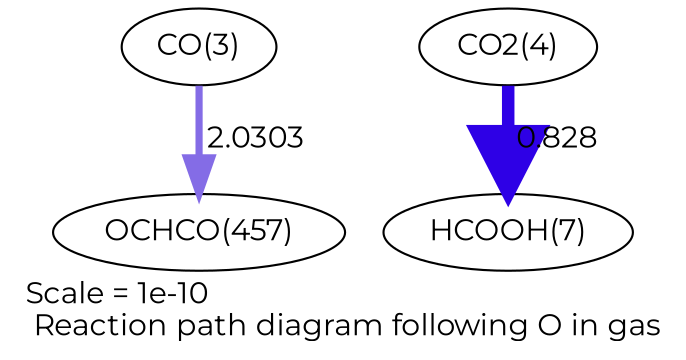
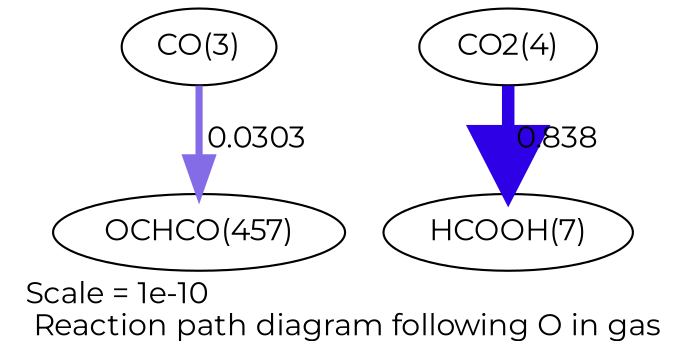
  digraph {
    fontname=Montserrat
    label="Scale = 1e-10\l Reaction path diagram following O in gas"
    node [fontname=Montserrat]
    edge [fontname=Montserrat]
    n1 [label="CO(3)"]
    n2 [label="OCHCO(457)"]
    n3 [label="CO2(4)"]
    n4 [label="HCOOH(7)"]
-   n1 -> n2 [arrowsize=1.68 color="0.7, 0.53, 0.9" label=" 2.0303" penwidth=3.36]
-   n3 -> n4 [arrowsize=2.93 color="0.7, 1.33, 0.9" label=" 0.828" penwidth=5.86]
+   n1 -> n2 [arrowsize=1.68 color="0.7, 0.53, 0.9" label=" 0.0303" penwidth=3.36]
+   n3 -> n4 [arrowsize=2.93 color="0.7, 1.33, 0.9" label=" 0.838" penwidth=5.86]
  }
